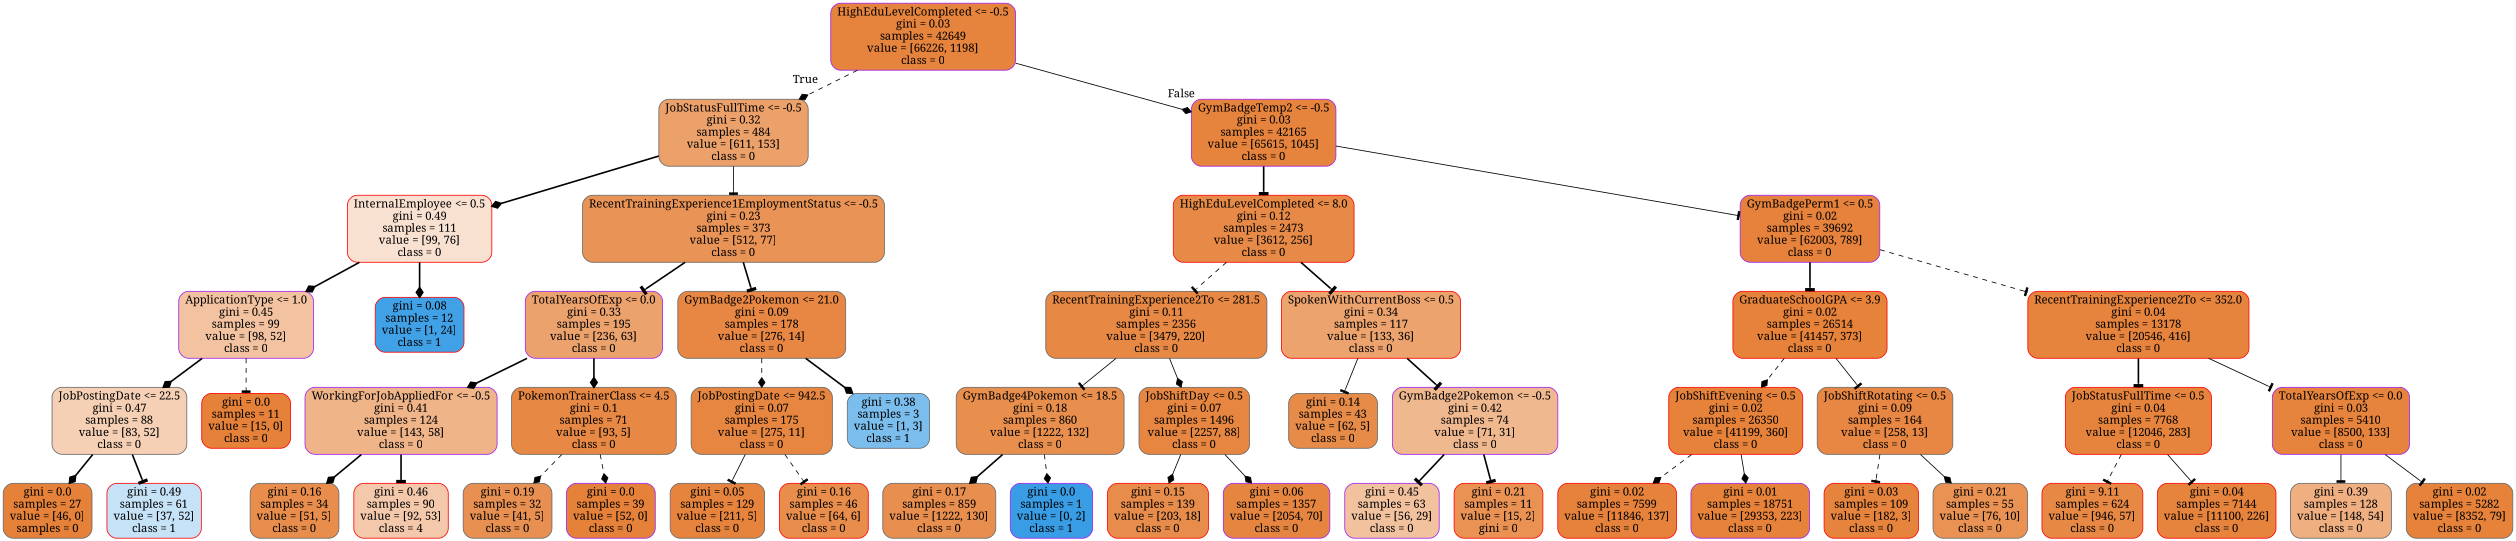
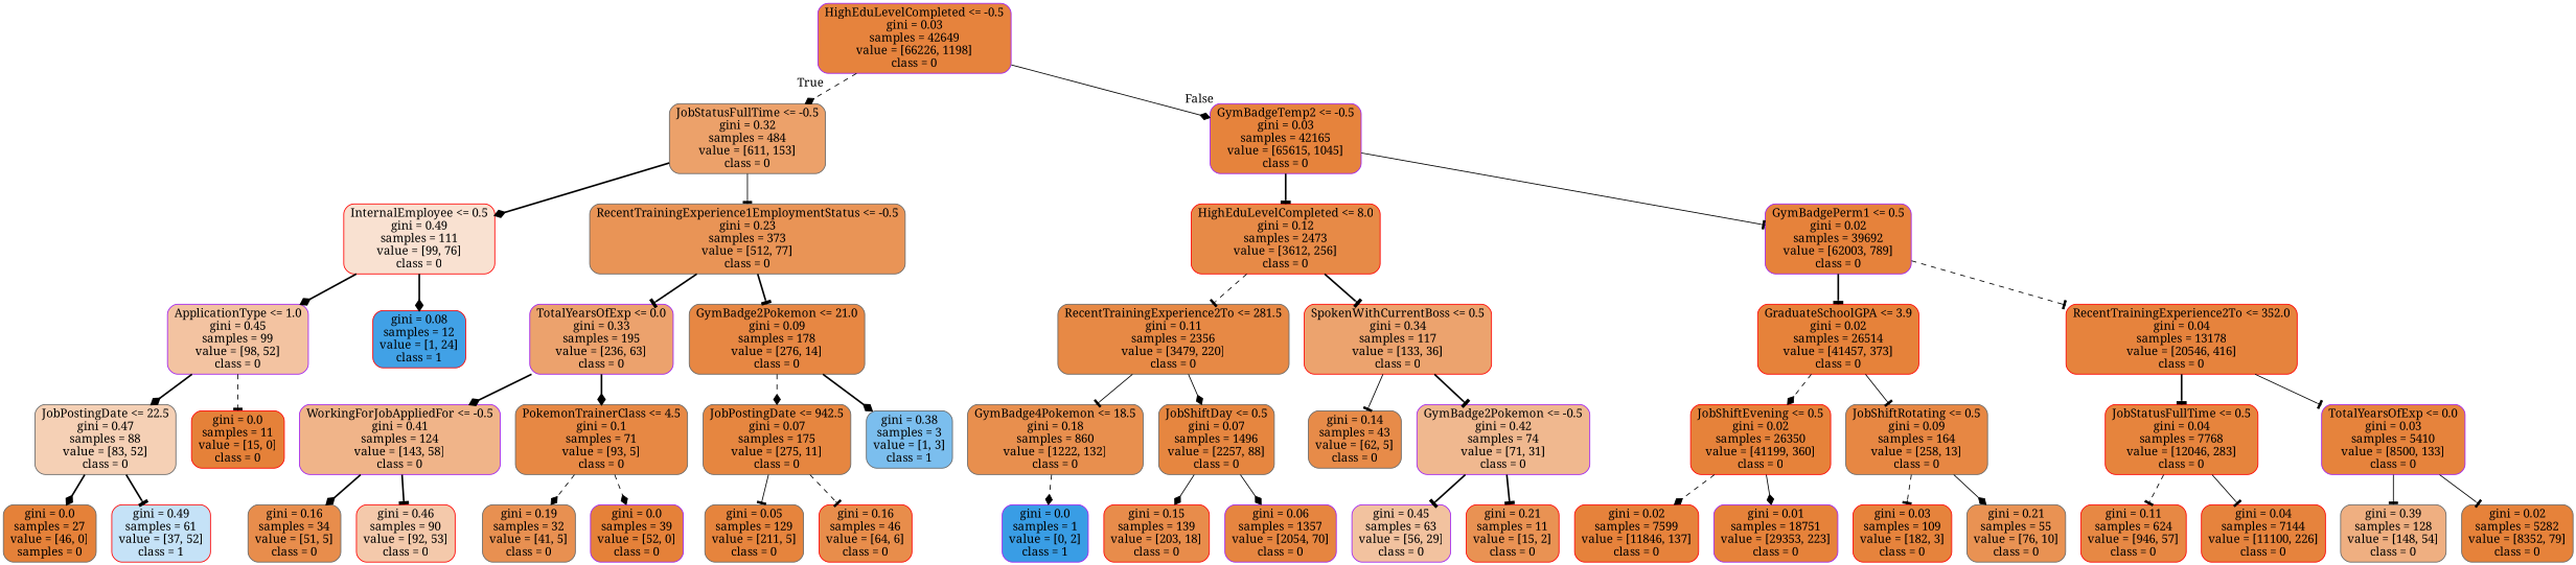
  digraph {
    fontname="Noto Serif"
    node [color=gray40 fillcolor="#e58139fd" fontname="Noto Serif" shape=box style="filled, rounded"]
    edge [arrowhead=tee fontname="Noto Serif" style=bold]
    n1 [color=purple fillcolor="#e58139fa" label="HighEduLevelCompleted <= -0.5\ngini = 0.03\nsamples = 42649\nvalue = [66226, 1198]\nclass = 0"]
    n2 [fillcolor="#e58139bf" label="JobStatusFullTime <= -0.5\ngini = 0.32\nsamples = 484\nvalue = [611, 153]\nclass = 0"]
    n3 [color=purple fillcolor="#e58139fb" label="GymBadgeTemp2 <= -0.5\ngini = 0.03\nsamples = 42165\nvalue = [65615, 1045]\nclass = 0"]
    n4 [color=red fillcolor="#e581393b" label="InternalEmployee <= 0.5\ngini = 0.49\nsamples = 111\nvalue = [99, 76]\nclass = 0"]
    n5 [fillcolor="#e58139d9" label="RecentTrainingExperience1EmploymentStatus <= -0.5\ngini = 0.23\nsamples = 373\nvalue = [512, 77]\nclass = 0"]
    n6 [color=red fillcolor="#e58139ed" label="HighEduLevelCompleted <= 8.0\ngini = 0.12\nsamples = 2473\nvalue = [3612, 256]\nclass = 0"]
    n7 [color=purple fillcolor="#e58139fc" label="GymBadgePerm1 <= 0.5\ngini = 0.02\nsamples = 39692\nvalue = [62003, 789]\nclass = 0"]
    n8 [color=purple fillcolor="#e5813978" label="ApplicationType <= 1.0\ngini = 0.45\nsamples = 99\nvalue = [98, 52]\nclass = 0"]
    n9 [color=red fillcolor="#399de5f4" label="gini = 0.08\nsamples = 12\nvalue = [1, 24]\nclass = 1"]
    n10 [color=purple fillcolor="#e58139bb" label="TotalYearsOfExp <= 0.0\ngini = 0.33\nsamples = 195\nvalue = [236, 63]\nclass = 0"]
    n11 [fillcolor="#e58139f2" label="GymBadge2Pokemon <= 21.0\ngini = 0.09\nsamples = 178\nvalue = [276, 14]\nclass = 0"]
    n12 [fillcolor="#e581395f" label="JobPostingDate <= 22.5\ngini = 0.47\nsamples = 88\nvalue = [83, 52]\nclass = 0"]
    n13 [color=red fillcolor="#e58139ff" label="gini = 0.0\nsamples = 11\nvalue = [15, 0]\nclass = 0"]
    n14 [fillcolor="#e58139ff" label="gini = 0.0\nsamples = 27\nvalue = [46, 0]\nsamples = 0"]
    n15 [color=red fillcolor="#399de54a" label="gini = 0.49\nsamples = 61\nvalue = [37, 52]\nclass = 1"]
    n16 [color=purple fillcolor="#e5813998" label="WorkingForJobAppliedFor <= -0.5\ngini = 0.41\nsamples = 124\nvalue = [143, 58]\nclass = 0"]
    n17 [fillcolor="#e58139f1" label="PokemonTrainerClass <= 4.5\ngini = 0.1\nsamples = 71\nvalue = [93, 5]\nclass = 0"]
    n18 [fillcolor="#e58139f5" label="JobPostingDate <= 942.5\ngini = 0.07\nsamples = 175\nvalue = [275, 11]\nclass = 0"]
    n19 [fillcolor="#399de5aa" label="gini = 0.38\nsamples = 3\nvalue = [1, 3]\nclass = 1"]
    n20 [fillcolor="#e58139e6" label="gini = 0.16\nsamples = 34\nvalue = [51, 5]\nclass = 0"]
-   n21 [color=red fillcolor="#e581396c" label="gini = 0.46\nsamples = 90\nvalue = [92, 53]\nclass = 4"]
+   n21 [color=red fillcolor="#e581396c" label="gini = 0.46\nsamples = 90\nvalue = [92, 53]\nclass = 0"]
    n22 [fillcolor="#e58139e0" label="gini = 0.19\nsamples = 32\nvalue = [41, 5]\nclass = 0"]
    n23 [color=purple fillcolor="#e58139ff" label="gini = 0.0\nsamples = 39\nvalue = [52, 0]\nclass = 0"]
    n24 [fillcolor="#e58139f9" label="gini = 0.05\nsamples = 129\nvalue = [211, 5]\nclass = 0"]
    n25 [color=red fillcolor="#e58139e7" label="gini = 0.16\nsamples = 46\nvalue = [64, 6]\nclass = 0"]
    n26 [fillcolor="#e58139ef" label="RecentTrainingExperience2To <= 281.5\ngini = 0.11\nsamples = 2356\nvalue = [3479, 220]\nclass = 0"]
    n27 [color=red fillcolor="#e58139ba" label="SpokenWithCurrentBoss <= 0.5\ngini = 0.34\nsamples = 117\nvalue = [133, 36]\nclass = 0"]
    n28 [color=red label="GraduateSchoolGPA <= 3.9\ngini = 0.02\nsamples = 26514\nvalue = [41457, 373]\nclass = 0"]
    n29 [color=red fillcolor="#e58139fa" label="RecentTrainingExperience2To <= 352.0\ngini = 0.04\nsamples = 13178\nvalue = [20546, 416]\nclass = 0"]
    n30 [fillcolor="#e58139e3" label="GymBadge4Pokemon <= 18.5\ngini = 0.18\nsamples = 860\nvalue = [1222, 132]\nclass = 0"]
    n31 [fillcolor="#e58139f5" label="JobShiftDay <= 0.5\ngini = 0.07\nsamples = 1496\nvalue = [2257, 88]\nclass = 0"]
    n32 [fillcolor="#e58139ea" label="gini = 0.14\nsamples = 43\nvalue = [62, 5]\nclass = 0"]
    n33 [color=purple fillcolor="#e5813990" label="GymBadge2Pokemon <= -0.5\ngini = 0.42\nsamples = 74\nvalue = [71, 31]\nclass = 0"]
-   n34 [fillcolor="#e58139e4" label="gini = 0.17\nsamples = 859\nvalue = [1222, 130]\nclass = 0"]
    n35 [color=purple fillcolor="#399de5ff" label="gini = 0.0\nsamples = 1\nvalue = [0, 2]\nclass = 1"]
    n36 [color=red fillcolor="#e58139e8" label="gini = 0.15\nsamples = 139\nvalue = [203, 18]\nclass = 0"]
    n37 [color=purple fillcolor="#e58139f6" label="gini = 0.06\nsamples = 1357\nvalue = [2054, 70]\nclass = 0"]
    n38 [color=purple fillcolor="#e581397b" label="gini = 0.45\nsamples = 63\nvalue = [56, 29]\nclass = 0"]
-   n39 [color=red fillcolor="#e58139dd" label="gini = 0.21\nsamples = 11\nvalue = [15, 2]\ngini = 0"]
+   n39 [color=red fillcolor="#e58139dd" label="gini = 0.21\nsamples = 11\nvalue = [15, 2]\nclass = 0"]
    n40 [color=red label="JobShiftEvening <= 0.5\ngini = 0.02\nsamples = 26350\nvalue = [41199, 360]\nclass = 0"]
    n41 [fillcolor="#e58139f2" label="JobShiftRotating <= 0.5\ngini = 0.09\nsamples = 164\nvalue = [258, 13]\nclass = 0"]
    n42 [color=red fillcolor="#e58139f9" label="JobStatusFullTime <= 0.5\ngini = 0.04\nsamples = 7768\nvalue = [12046, 283]\nclass = 0"]
    n43 [color=purple fillcolor="#e58139fb" label="TotalYearsOfExp <= 0.0\ngini = 0.03\nsamples = 5410\nvalue = [8500, 133]\nclass = 0"]
    n44 [color=red fillcolor="#e58139fc" label="gini = 0.02\nsamples = 7599\nvalue = [11846, 137]\nclass = 0"]
    n45 [color=purple label="gini = 0.01\nsamples = 18751\nvalue = [29353, 223]\nclass = 0"]
    n46 [color=red fillcolor="#e58139fb" label="gini = 0.03\nsamples = 109\nvalue = [182, 3]\nclass = 0"]
    n47 [fillcolor="#e58139dd" label="gini = 0.21\nsamples = 55\nvalue = [76, 10]\nclass = 0"]
-   n48 [color=red fillcolor="#e58139f0" label="gini = 9.11\nsamples = 624\nvalue = [946, 57]\nclass = 0"]
+   n48 [color=red fillcolor="#e58139f0" label="gini = 0.11\nsamples = 624\nvalue = [946, 57]\nclass = 0"]
    n49 [color=red fillcolor="#e58139fa" label="gini = 0.04\nsamples = 7144\nvalue = [11100, 226]\nclass = 0"]
    n50 [fillcolor="#e58139a2" label="gini = 0.39\nsamples = 128\nvalue = [148, 54]\nclass = 0"]
    n51 [label="gini = 0.02\nsamples = 5282\nvalue = [8352, 79]\nclass = 0"]
    n1 -> n2 [arrowhead=diamond headlabel=True labelangle=45 labeldistance=2.5 style=dashed]
    n1 -> n3 [arrowhead=diamond headlabel=False labelangle=-45 labeldistance=2.5 style=solid]
    n2 -> n4 [arrowhead=diamond]
    n2 -> n5 [style=solid]
    n3 -> n6
    n3 -> n7 [style=solid]
    n4 -> n8 [arrowhead=diamond]
    n4 -> n9 [arrowhead=diamond]
    n5 -> n10
    n5 -> n11
    n6 -> n26 [style=dashed]
    n6 -> n27
    n7 -> n28
    n7 -> n29 [style=dashed]
    n8 -> n12 [arrowhead=diamond]
    n8 -> n13 [style=dashed]
    n10 -> n16 [arrowhead=diamond]
    n10 -> n17 [arrowhead=diamond]
    n11 -> n18 [arrowhead=diamond style=dashed]
    n11 -> n19 [arrowhead=diamond]
    n12 -> n14 [arrowhead=diamond]
    n12 -> n15
    n16 -> n20 [arrowhead=diamond]
    n16 -> n21
    n17 -> n22 [arrowhead=diamond style=dashed]
    n17 -> n23 [arrowhead=diamond style=dashed]
    n18 -> n24 [style=solid]
    n18 -> n25 [style=dashed]
    n26 -> n30 [style=solid]
    n26 -> n31 [arrowhead=diamond style=solid]
    n27 -> n32 [style=solid]
    n27 -> n33
    n28 -> n40 [arrowhead=diamond style=dashed]
    n28 -> n41 [style=solid]
    n29 -> n42
    n29 -> n43 [style=solid]
-   n30 -> n34 [arrowhead=diamond]
    n30 -> n35 [arrowhead=diamond style=dashed]
    n31 -> n36 [arrowhead=diamond style=solid]
    n31 -> n37 [arrowhead=diamond style=solid]
    n33 -> n38
    n33 -> n39
    n40 -> n44 [arrowhead=diamond style=dashed]
    n40 -> n45 [arrowhead=diamond style=solid]
    n41 -> n46 [style=dashed]
    n41 -> n47 [arrowhead=diamond style=solid]
    n42 -> n48 [style=dashed]
    n42 -> n49 [style=solid]
    n43 -> n50 [style=solid]
    n43 -> n51 [style=solid]
  }
